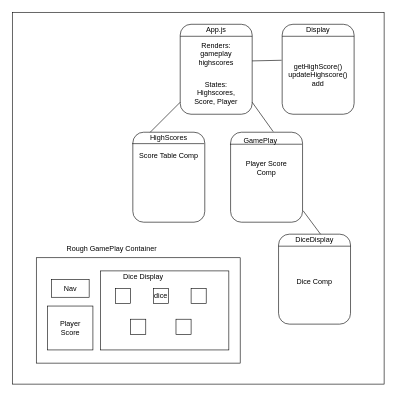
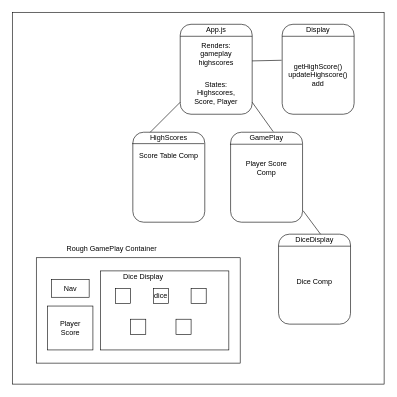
  <mxCell id="0" />
  <mxCell id="1" parent="0" />
  <mxCell id="2" value="" style="group" vertex="1" connectable="0" parent="1"><mxGeometry x="20" y="20" width="620" height="620" as="geometry" /></mxCell>
  <mxCell id="3" value="" style="whiteSpace=wrap;html=1;aspect=fixed;" vertex="1" parent="2"><mxGeometry width="620" height="620" as="geometry" /></mxCell>
  <mxCell id="4" value="" style="group" vertex="1" connectable="0" parent="2"><mxGeometry x="40" y="380" width="340" height="205" as="geometry" /></mxCell>
  <mxCell id="5" value="" style="group" vertex="1" connectable="0" parent="4"><mxGeometry y="29.286" width="340" height="175.714" as="geometry" /></mxCell>
  <mxCell id="6" value="" style="rounded=0;whiteSpace=wrap;html=1;" vertex="1" parent="5"><mxGeometry width="340" height="175.714" as="geometry" /></mxCell>
  <mxCell id="7" value="" style="rounded=0;whiteSpace=wrap;html=1;" vertex="1" parent="5"><mxGeometry x="107.037" y="21.964" width="214.074" height="131.786" as="geometry" /></mxCell>
  <mxCell id="8" value="" style="rounded=0;whiteSpace=wrap;html=1;" vertex="1" parent="5"><mxGeometry x="18.889" y="80.536" width="75.556" height="73.214" as="geometry" /></mxCell>
  <mxCell id="9" value="" style="rounded=0;whiteSpace=wrap;html=1;" vertex="1" parent="5"><mxGeometry x="25.185" y="36.607" width="62.963" height="29.286" as="geometry" /></mxCell>
  <mxCell id="10" value="" style="whiteSpace=wrap;html=1;aspect=fixed;" vertex="1" parent="5"><mxGeometry x="132.222" y="51.25" width="25.185" height="25.185" as="geometry" /></mxCell>
  <mxCell id="11" value="" style="whiteSpace=wrap;html=1;aspect=fixed;" vertex="1" parent="5"><mxGeometry x="157.407" y="102.5" width="25.185" height="25.185" as="geometry" /></mxCell>
  <mxCell id="12" value="" style="whiteSpace=wrap;html=1;aspect=fixed;" vertex="1" parent="5"><mxGeometry x="232.963" y="102.5" width="25.185" height="25.185" as="geometry" /></mxCell>
  <mxCell id="13" value="" style="whiteSpace=wrap;html=1;aspect=fixed;" vertex="1" parent="5"><mxGeometry x="258.148" y="51.25" width="25.185" height="25.185" as="geometry" /></mxCell>
  <mxCell id="14" value="" style="whiteSpace=wrap;html=1;aspect=fixed;" vertex="1" parent="5"><mxGeometry x="195.185" y="51.25" width="25.185" height="25.185" as="geometry" /></mxCell>
  <mxCell id="15" value="dice" style="text;html=1;strokeColor=none;fillColor=none;align=center;verticalAlign=middle;whiteSpace=wrap;rounded=0;" vertex="1" parent="5"><mxGeometry x="187.78" y="53.844" width="40" height="20" as="geometry" /></mxCell>
  <mxCell id="16" value="Nav" style="text;html=1;strokeColor=none;fillColor=none;align=center;verticalAlign=middle;whiteSpace=wrap;rounded=0;" vertex="1" parent="5"><mxGeometry x="36.67" y="41.254" width="40" height="20" as="geometry" /></mxCell>
  <mxCell id="17" value="Player&lt;br&gt;Score" style="text;html=1;strokeColor=none;fillColor=none;align=center;verticalAlign=middle;whiteSpace=wrap;rounded=0;" vertex="1" parent="5"><mxGeometry x="36.67" y="107.684" width="40" height="20" as="geometry" /></mxCell>
  <mxCell id="18" value="Dice Display" style="text;html=1;strokeColor=none;fillColor=none;align=center;verticalAlign=middle;whiteSpace=wrap;rounded=0;" vertex="1" parent="5"><mxGeometry x="107.04" y="21.25" width="142.96" height="20" as="geometry" /></mxCell>
  <mxCell id="19" value="Rough GamePlay Container" style="text;html=1;strokeColor=none;fillColor=none;align=center;verticalAlign=middle;whiteSpace=wrap;rounded=0;" vertex="1" parent="4"><mxGeometry width="251.852" height="29.286" as="geometry" /></mxCell>
  <mxCell id="20" value="" style="group;fontStyle=4" vertex="1" connectable="0" parent="2"><mxGeometry x="200" y="20" width="370" height="330" as="geometry" /></mxCell>
  <mxCell id="21" value="" style="group" vertex="1" connectable="0" parent="20"><mxGeometry x="80" width="120" height="150" as="geometry" /></mxCell>
  <mxCell id="22" value="" style="rounded=1;whiteSpace=wrap;html=1;" vertex="1" parent="21"><mxGeometry width="120" height="150" as="geometry" /></mxCell>
  <mxCell id="23" value="App.js" style="text;html=1;strokeColor=none;fillColor=none;align=center;verticalAlign=middle;whiteSpace=wrap;rounded=0;" vertex="1" parent="21"><mxGeometry x="40" width="40" height="20" as="geometry" /></mxCell>
  <mxCell id="24" value="" style="endArrow=none;html=1;" edge="1" parent="21"><mxGeometry width="50" height="50" relative="1" as="geometry"><mxPoint y="20" as="sourcePoint" /><mxPoint x="120" y="20" as="targetPoint" /></mxGeometry></mxCell>
  <mxCell id="25" value="Renders: gameplay&lt;br&gt;highscores" style="text;html=1;strokeColor=none;fillColor=none;align=center;verticalAlign=middle;whiteSpace=wrap;rounded=0;" vertex="1" parent="21"><mxGeometry x="10" y="40" width="100" height="20" as="geometry" /></mxCell>
  <mxCell id="26" value="States: Highscores,&lt;br&gt;Score, Player" style="text;html=1;strokeColor=none;fillColor=none;align=center;verticalAlign=middle;whiteSpace=wrap;rounded=0;" vertex="1" parent="21"><mxGeometry x="10" y="90" width="100" height="50" as="geometry" /></mxCell>
  <mxCell id="27" value="" style="endArrow=none;html=1;exitX=0.592;exitY=-0.007;exitDx=0;exitDy=0;exitPerimeter=0;" edge="1" parent="21" source="34"><mxGeometry width="50" height="50" relative="1" as="geometry"><mxPoint x="70" y="180" as="sourcePoint" /><mxPoint x="120" y="130" as="targetPoint" /></mxGeometry></mxCell>
  <mxCell id="28" value="" style="group" vertex="1" connectable="0" parent="20"><mxGeometry y="180" width="121" height="150" as="geometry" /></mxCell>
  <mxCell id="29" value="" style="rounded=1;whiteSpace=wrap;html=1;" vertex="1" parent="28"><mxGeometry x="1" width="120" height="150" as="geometry" /></mxCell>
  <mxCell id="30" value="HighScores" style="text;html=1;strokeColor=none;fillColor=none;align=center;verticalAlign=middle;whiteSpace=wrap;rounded=0;" vertex="1" parent="28"><mxGeometry x="41" width="40" height="20" as="geometry" /></mxCell>
  <mxCell id="31" value="" style="endArrow=none;html=1;" edge="1" parent="28"><mxGeometry width="50" height="50" relative="1" as="geometry"><mxPoint y="19" as="sourcePoint" /><mxPoint x="120" y="19" as="targetPoint" /></mxGeometry></mxCell>
  <mxCell id="32" value="Score Table Comp" style="text;html=1;strokeColor=none;fillColor=none;align=center;verticalAlign=middle;whiteSpace=wrap;rounded=0;" vertex="1" parent="28"><mxGeometry x="1" y="30" width="120" height="20" as="geometry" /></mxCell>
  <mxCell id="33" value="" style="group;container=1;" vertex="1" connectable="0" parent="20"><mxGeometry x="163" y="180" width="121" height="150" as="geometry" /></mxCell>
  <mxCell id="34" value="" style="rounded=1;whiteSpace=wrap;html=1;" vertex="1" parent="33"><mxGeometry x="1" width="120" height="150" as="geometry" /></mxCell>
- <mxCell id="35" value="GamePlay" style="text;html=1;strokeColor=none;fillColor=none;align=center;verticalAlign=middle;whiteSpace=wrap;rounded=0;" vertex="1" parent="33"><mxGeometry x="31" y="5" width="40" height="20" as="geometry" /></mxCell>
+ <mxCell id="35" value="GamePlay" style="text;html=1;strokeColor=none;fillColor=none;align=center;verticalAlign=middle;whiteSpace=wrap;rounded=0;" vertex="1" parent="33"><mxGeometry x="41" width="40" height="20" as="geometry" /></mxCell>
  <mxCell id="36" value="Player Score&lt;br&gt;Comp" style="text;html=1;strokeColor=none;fillColor=none;align=center;verticalAlign=middle;whiteSpace=wrap;rounded=0;" vertex="1" parent="33"><mxGeometry x="21" y="50" width="80" height="20" as="geometry" /></mxCell>
  <mxCell id="37" value="" style="endArrow=none;html=1;" edge="1" parent="33"><mxGeometry width="50" height="50" relative="1" as="geometry"><mxPoint y="20" as="sourcePoint" /><mxPoint x="120" y="20" as="targetPoint" /></mxGeometry></mxCell>
  <mxCell id="38" value="" style="group" vertex="1" connectable="0" parent="20"><mxGeometry x="250" width="120" height="150" as="geometry" /></mxCell>
  <mxCell id="39" value="" style="rounded=1;whiteSpace=wrap;html=1;" vertex="1" parent="38"><mxGeometry width="120" height="150" as="geometry" /></mxCell>
  <mxCell id="40" value="Display" style="text;html=1;strokeColor=none;fillColor=none;align=center;verticalAlign=middle;whiteSpace=wrap;rounded=0;" vertex="1" parent="38"><mxGeometry x="40" width="40" height="20" as="geometry" /></mxCell>
  <mxCell id="41" value="" style="endArrow=none;html=1;" edge="1" parent="38"><mxGeometry width="50" height="50" relative="1" as="geometry"><mxPoint y="20" as="sourcePoint" /><mxPoint x="120" y="20" as="targetPoint" /></mxGeometry></mxCell>
  <mxCell id="42" value="getHighScore()&lt;br&gt;updateHighscore()&lt;br&gt;add" style="text;html=1;strokeColor=none;fillColor=none;align=center;verticalAlign=middle;whiteSpace=wrap;rounded=0;" vertex="1" parent="38"><mxGeometry x="10" y="30" width="100" height="110" as="geometry" /></mxCell>
  <mxCell id="43" value="" style="endArrow=none;html=1;" edge="1" parent="20"><mxGeometry width="50" height="50" relative="1" as="geometry"><mxPoint x="30" y="180" as="sourcePoint" /><mxPoint x="80" y="130" as="targetPoint" /></mxGeometry></mxCell>
  <mxCell id="44" value="" style="endArrow=none;html=1;exitX=1;exitY=0.407;exitDx=0;exitDy=0;exitPerimeter=0;" edge="1" parent="20" source="22"><mxGeometry width="50" height="50" relative="1" as="geometry"><mxPoint x="199" y="110" as="sourcePoint" /><mxPoint x="249" y="60" as="targetPoint" /></mxGeometry></mxCell>
  <mxCell id="45" value="" style="rounded=1;whiteSpace=wrap;html=1;" vertex="1" parent="2"><mxGeometry x="444" y="370" width="120" height="150" as="geometry" /></mxCell>
  <mxCell id="46" value="" style="endArrow=none;html=1;" edge="1" parent="2"><mxGeometry width="50" height="50" relative="1" as="geometry"><mxPoint x="444" y="390" as="sourcePoint" /><mxPoint x="564" y="390" as="targetPoint" /></mxGeometry></mxCell>
  <mxCell id="47" value="DiceDisplay" style="text;html=1;strokeColor=none;fillColor=none;align=center;verticalAlign=middle;whiteSpace=wrap;rounded=0;" vertex="1" parent="2"><mxGeometry x="484" y="370" width="40" height="20" as="geometry" /></mxCell>
  <mxCell id="48" value="Dice Comp" style="text;html=1;strokeColor=none;fillColor=none;align=center;verticalAlign=middle;whiteSpace=wrap;rounded=0;" vertex="1" parent="2"><mxGeometry x="464" y="440" width="80" height="20" as="geometry" /></mxCell>
  <mxCell id="49" value="" style="endArrow=none;html=1;entryX=1.008;entryY=0.873;entryDx=0;entryDy=0;entryPerimeter=0;exitX=0.75;exitY=0;exitDx=0;exitDy=0;" edge="1" parent="2" source="47" target="34"><mxGeometry width="50" height="50" relative="1" as="geometry"><mxPoint x="270" y="330" as="sourcePoint" /><mxPoint x="320" y="280" as="targetPoint" /></mxGeometry></mxCell>
